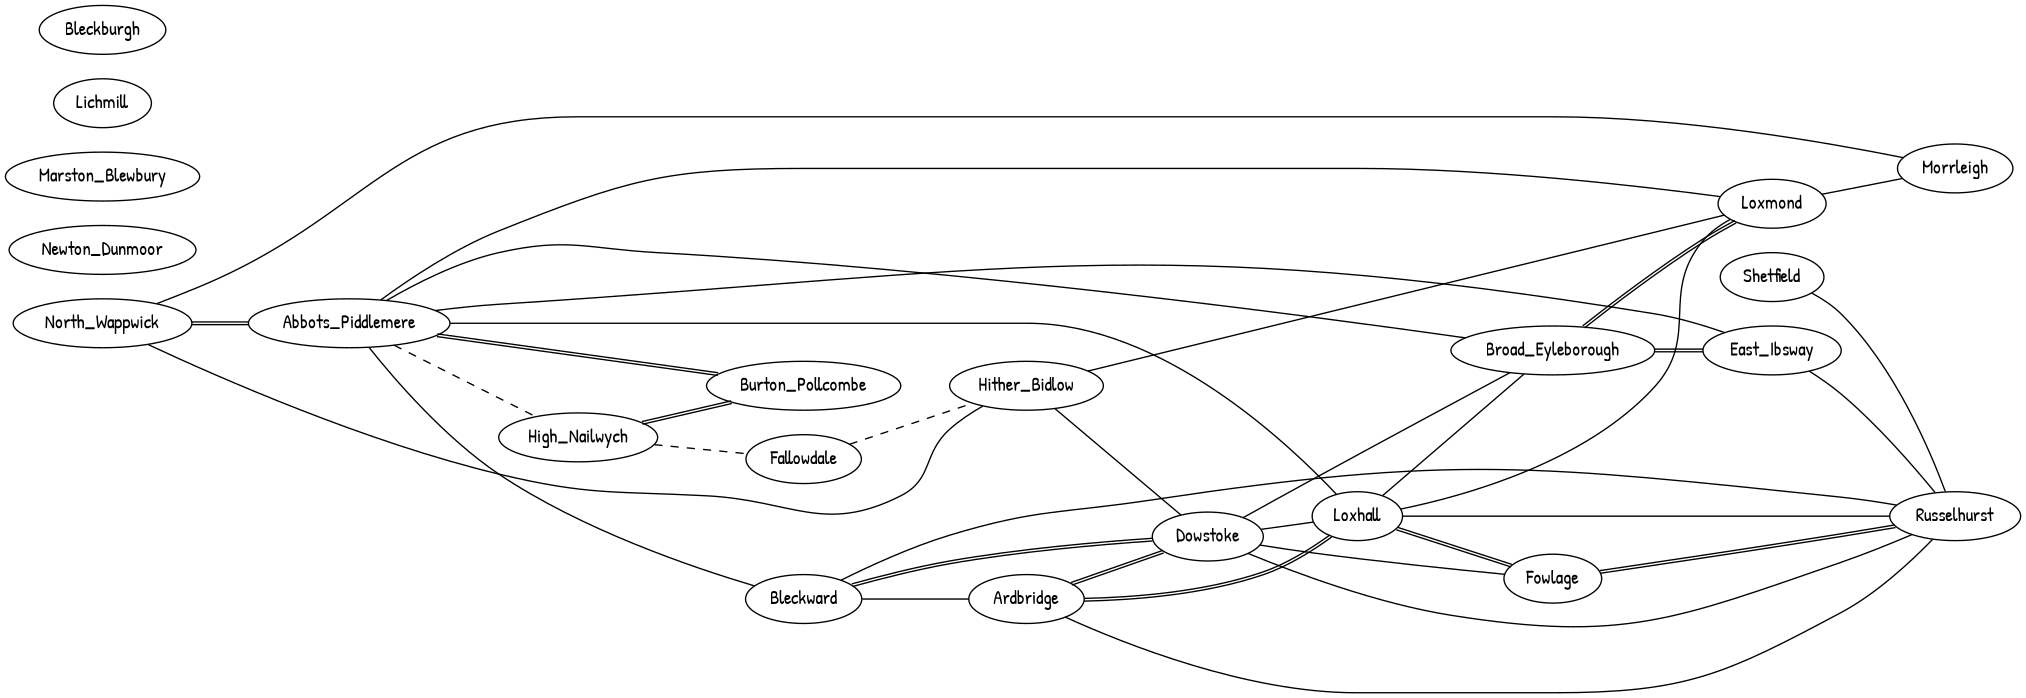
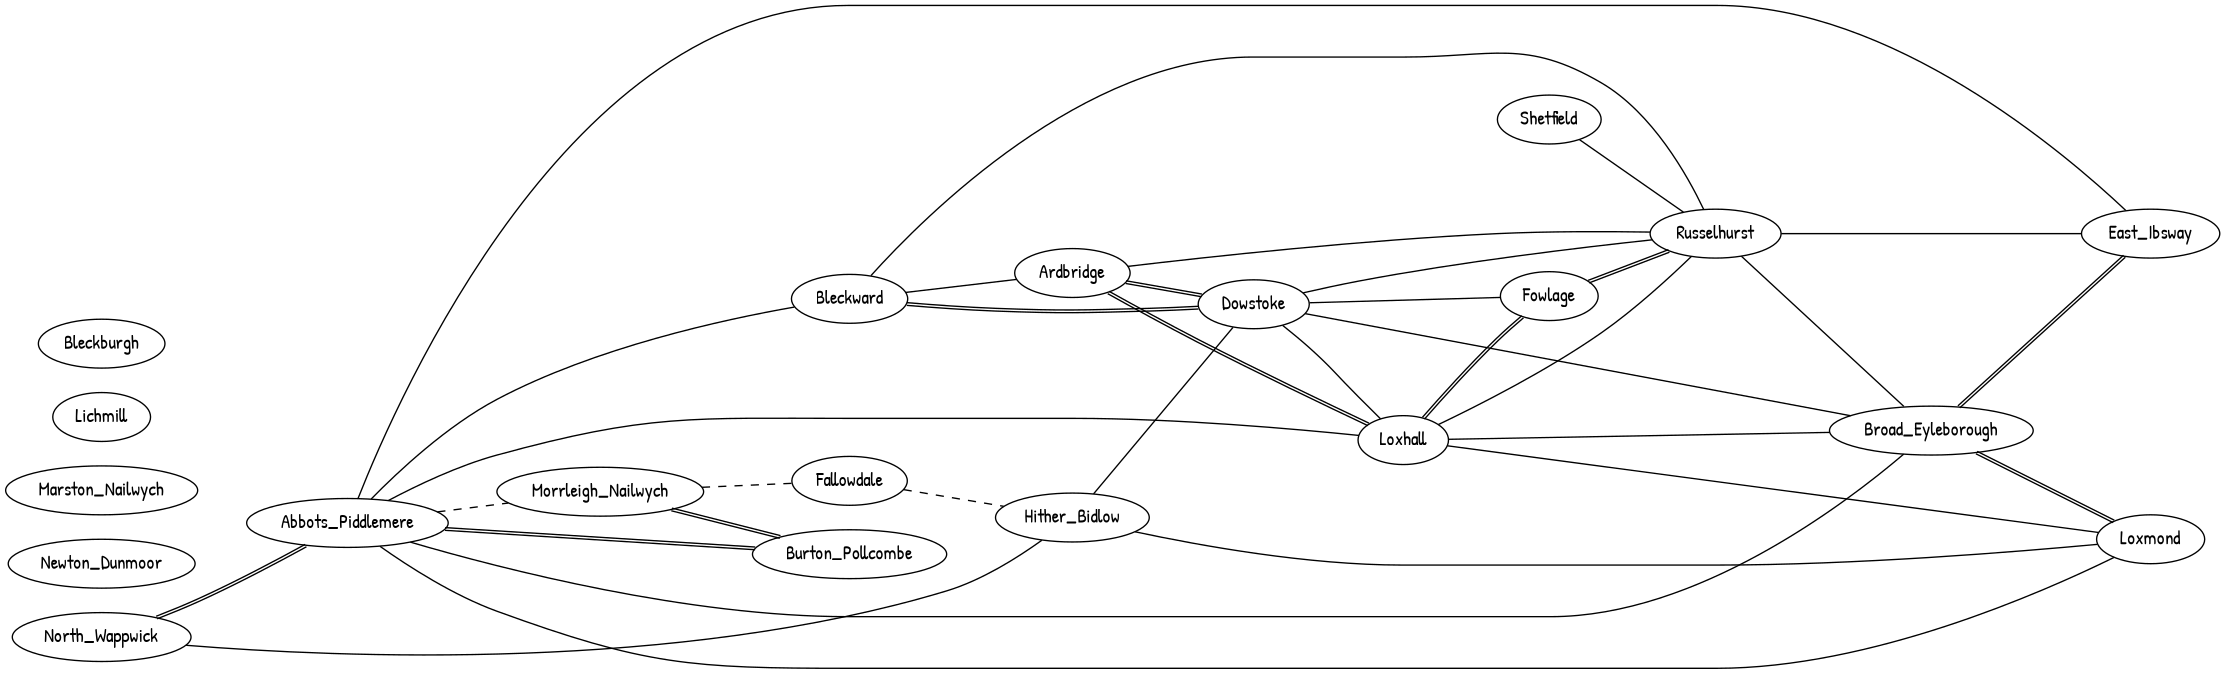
  graph {
    fontname="Patrick Hand"
    rankdir=LR
    node [fontname="Patrick Hand"]
    edge [fontname="Patrick Hand"]
    North_Wappwick
-   Morrleigh
    Abbots_Piddlemere
    Burton_Pollcombe
    Bleckward
    Loxmond
-   High_Nailwych
+   High_Nailwych [label=Morrleigh_Nailwych]
    Loxhall
    Ardbridge
    Broad_Eyleborough
    Fowlage
    Dowstoke
    East_Ibsway
    Russelhurst
    Fallowdale
    Hither_Bidlow
    Newton_Dunmoor
-   Marston_Blewbury
+   Marston_Blewbury [label=Marston_Nailwych]
    Shetfield
    Lichmill
    Bleckburgh
-   North_Wappwick -- Morrleigh
    North_Wappwick -- Abbots_Piddlemere [color="black:black"]
    Abbots_Piddlemere -- Burton_Pollcombe [color="black:black"]
    Abbots_Piddlemere -- Bleckward
    Abbots_Piddlemere -- Loxmond
    Abbots_Piddlemere -- High_Nailwych [style=dashed]
    Bleckward -- Ardbridge
    Bleckward -- Dowstoke [color="black:black"]
    Bleckward -- Russelhurst
-   Loxmond -- Morrleigh
    Loxmond -- Loxhall
    High_Nailwych -- Burton_Pollcombe [color="black:black"]
    High_Nailwych -- Fallowdale [style=dashed]
    Loxhall -- Abbots_Piddlemere
    Loxhall -- Ardbridge [color="black:black"]
    Loxhall -- Broad_Eyleborough
    Loxhall -- Fowlage [color="black:black"]
    Ardbridge -- Dowstoke [color="black:black"]
    Broad_Eyleborough -- Abbots_Piddlemere
    Broad_Eyleborough -- Loxmond [color="black:black"]
    Broad_Eyleborough -- East_Ibsway [color="black:black"]
    Fowlage -- Dowstoke
    Fowlage -- Russelhurst [color="black:black"]
    Dowstoke -- Loxhall
    Dowstoke -- Broad_Eyleborough
    Dowstoke -- Russelhurst
    East_Ibsway -- Abbots_Piddlemere
    East_Ibsway -- Russelhurst
    Russelhurst -- Loxhall
    Russelhurst -- Ardbridge
+   Russelhurst -- Broad_Eyleborough
    Fallowdale -- Hither_Bidlow [style=dashed]
    Hither_Bidlow -- North_Wappwick
    Hither_Bidlow -- Loxmond
    Hither_Bidlow -- Dowstoke
    Shetfield -- Russelhurst
  }
